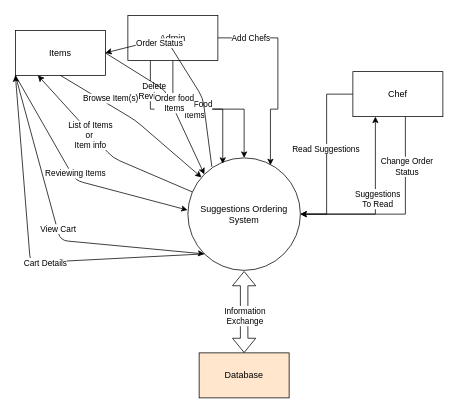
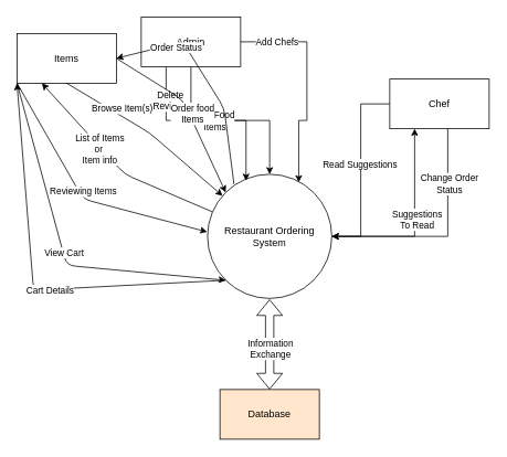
  <mxCell id="0" />
  <mxCell id="1" parent="0" />
  <mxCell id="2" style="edgeStyle=orthogonalEdgeStyle;rounded=0;orthogonalLoop=1;jettySize=auto;html=1;entryX=0.25;entryY=1;entryDx=0;entryDy=0;endArrow=classic;endFill=1;targetPerimeterSpacing=1;strokeWidth=1;" edge="1" parent="1" source="4" target="17"><mxGeometry relative="1" as="geometry" /></mxCell>
  <mxCell id="3" value="Suggestions&lt;br&gt;To Read" style="edgeLabel;html=1;align=center;verticalAlign=middle;resizable=0;points=[];" vertex="1" connectable="0" parent="2"><mxGeometry x="0.048" y="-2" relative="1" as="geometry"><mxPoint as="offset" /></mxGeometry></mxCell>
- <mxCell id="4" value="Suggestions Ordering System" style="ellipse;whiteSpace=wrap;html=1;aspect=fixed;" vertex="1" parent="1"><mxGeometry x="250" y="210" width="150" height="150" as="geometry" /></mxCell>
+ <mxCell id="4" value="Restaurant Ordering System" style="ellipse;whiteSpace=wrap;html=1;aspect=fixed;" vertex="1" parent="1"><mxGeometry x="250" y="210" width="150" height="150" as="geometry" /></mxCell>
  <mxCell id="5" value="Items" style="rounded=0;whiteSpace=wrap;html=1;" vertex="1" parent="1"><mxGeometry x="20" y="40" width="120" height="60" as="geometry" /></mxCell>
  <mxCell id="6" style="edgeStyle=orthogonalEdgeStyle;rounded=0;orthogonalLoop=1;jettySize=auto;html=1;endArrow=classic;endFill=1;targetPerimeterSpacing=1;strokeWidth=1;exitX=0.25;exitY=1;exitDx=0;exitDy=0;entryX=0.31;entryY=0.052;entryDx=0;entryDy=0;entryPerimeter=0;" edge="1" parent="1" source="12" target="4"><mxGeometry relative="1" as="geometry"><mxPoint x="295" y="170" as="targetPoint" /></mxGeometry></mxCell>
  <mxCell id="7" value="Delete &lt;br&gt;Reviews" style="edgeLabel;html=1;align=center;verticalAlign=middle;resizable=0;points=[];" vertex="1" connectable="0" parent="6"><mxGeometry x="-0.364" y="1" relative="1" as="geometry"><mxPoint x="-6" y="-24" as="offset" /></mxGeometry></mxCell>
  <mxCell id="8" style="edgeStyle=orthogonalEdgeStyle;rounded=0;orthogonalLoop=1;jettySize=auto;html=1;entryX=0.5;entryY=0;entryDx=0;entryDy=0;endArrow=classic;endFill=1;targetPerimeterSpacing=1;strokeWidth=1;" edge="1" parent="1" source="12" target="4"><mxGeometry relative="1" as="geometry" /></mxCell>
  <mxCell id="9" value="Add Food&lt;br&gt;Items" style="edgeLabel;html=1;align=center;verticalAlign=middle;resizable=0;points=[];" vertex="1" connectable="0" parent="8"><mxGeometry x="-0.176" relative="1" as="geometry"><mxPoint as="offset" /></mxGeometry></mxCell>
  <mxCell id="10" style="edgeStyle=orthogonalEdgeStyle;rounded=0;orthogonalLoop=1;jettySize=auto;html=1;entryX=0.734;entryY=0.065;entryDx=0;entryDy=0;entryPerimeter=0;endArrow=classic;endFill=1;targetPerimeterSpacing=1;strokeWidth=1;" edge="1" parent="1" source="12" target="4"><mxGeometry relative="1" as="geometry"><Array as="points"><mxPoint x="370" y="145" /><mxPoint x="360" y="145" /></Array></mxGeometry></mxCell>
  <mxCell id="11" value="Add Chefs" style="edgeLabel;html=1;align=center;verticalAlign=middle;resizable=0;points=[];" vertex="1" connectable="0" parent="10"><mxGeometry x="-0.666" relative="1" as="geometry"><mxPoint as="offset" /></mxGeometry></mxCell>
  <mxCell id="12" value="Admin" style="rounded=0;whiteSpace=wrap;html=1;" vertex="1" parent="1"><mxGeometry x="170" y="20" width="120" height="60" as="geometry" /></mxCell>
  <mxCell id="13" style="edgeStyle=orthogonalEdgeStyle;rounded=0;orthogonalLoop=1;jettySize=auto;html=1;entryX=1;entryY=0.5;entryDx=0;entryDy=0;endArrow=classic;endFill=1;targetPerimeterSpacing=1;strokeWidth=1;" edge="1" parent="1" source="17" target="4"><mxGeometry relative="1" as="geometry" /></mxCell>
  <mxCell id="14" value="Read Suggestions" style="edgeLabel;html=1;align=center;verticalAlign=middle;resizable=0;points=[];" vertex="1" connectable="0" parent="13"><mxGeometry x="-0.068" y="-2" relative="1" as="geometry"><mxPoint as="offset" /></mxGeometry></mxCell>
  <mxCell id="15" style="edgeStyle=orthogonalEdgeStyle;rounded=0;orthogonalLoop=1;jettySize=auto;html=1;entryX=1;entryY=0.5;entryDx=0;entryDy=0;endArrow=classic;endFill=1;targetPerimeterSpacing=1;strokeWidth=1;" edge="1" parent="1" source="17" target="4"><mxGeometry relative="1" as="geometry"><Array as="points"><mxPoint x="540" y="285" /></Array></mxGeometry></mxCell>
  <mxCell id="16" value="Change Order&lt;br&gt;Status" style="edgeLabel;html=1;align=center;verticalAlign=middle;resizable=0;points=[];" vertex="1" connectable="0" parent="15"><mxGeometry x="-0.512" y="1" relative="1" as="geometry"><mxPoint as="offset" /></mxGeometry></mxCell>
  <mxCell id="17" value="Chef" style="rounded=0;whiteSpace=wrap;html=1;" vertex="1" parent="1"><mxGeometry x="470" y="95" width="120" height="60" as="geometry" /></mxCell>
  <mxCell id="18" value="" style="endArrow=classic;html=1;exitX=0.5;exitY=1;exitDx=0;exitDy=0;" edge="1" parent="1" source="5" target="4"><mxGeometry width="50" height="50" relative="1" as="geometry"><mxPoint x="330" y="280" as="sourcePoint" /><mxPoint x="380" y="230" as="targetPoint" /><Array as="points"><mxPoint x="180" y="160" /></Array></mxGeometry></mxCell>
  <mxCell id="19" value="Browse Item(s)" style="edgeLabel;html=1;align=center;verticalAlign=middle;resizable=0;points=[];" vertex="1" connectable="0" parent="18"><mxGeometry x="-0.183" y="3" relative="1" as="geometry"><mxPoint x="-17" y="-16" as="offset" /></mxGeometry></mxCell>
  <mxCell id="20" value="" style="endArrow=classic;html=1;entryX=0.25;entryY=1;entryDx=0;entryDy=0;" edge="1" parent="1" source="4" target="5"><mxGeometry width="50" height="50" relative="1" as="geometry"><mxPoint x="260" y="270" as="sourcePoint" /><mxPoint x="285.138" y="293.816" as="targetPoint" /><Array as="points"><mxPoint x="150" y="210" /></Array></mxGeometry></mxCell>
  <mxCell id="21" value="List of Items&lt;br&gt;or&amp;nbsp;&lt;br&gt;Item info" style="edgeLabel;html=1;align=center;verticalAlign=middle;resizable=0;points=[];" vertex="1" connectable="0" parent="20"><mxGeometry x="-0.183" y="3" relative="1" as="geometry"><mxPoint x="-36" y="-36" as="offset" /></mxGeometry></mxCell>
  <mxCell id="22" value="" style="endArrow=classic;html=1;exitX=1;exitY=0.5;exitDx=0;exitDy=0;entryX=0;entryY=0;entryDx=0;entryDy=0;targetPerimeterSpacing=1;strokeWidth=1;endFill=1;" edge="1" parent="1" source="5" target="4"><mxGeometry width="50" height="50" relative="1" as="geometry"><mxPoint x="230" y="130" as="sourcePoint" /><mxPoint x="280" y="80" as="targetPoint" /><Array as="points"><mxPoint x="220" y="120" /></Array></mxGeometry></mxCell>
  <mxCell id="23" value="Order food &lt;br&gt;Items" style="edgeLabel;html=1;align=center;verticalAlign=middle;resizable=0;points=[];" vertex="1" connectable="0" parent="22"><mxGeometry x="0.044" y="4" relative="1" as="geometry"><mxPoint as="offset" /></mxGeometry></mxCell>
  <mxCell id="24" value="" style="endArrow=classic;html=1;exitX=0;exitY=1;exitDx=0;exitDy=0;entryX=-0.003;entryY=0.464;entryDx=0;entryDy=0;targetPerimeterSpacing=1;strokeWidth=1;endFill=1;entryPerimeter=0;" edge="1" parent="1" source="5" target="4"><mxGeometry width="50" height="50" relative="1" as="geometry"><mxPoint x="30" y="190" as="sourcePoint" /><mxPoint x="161.967" y="351.967" as="targetPoint" /><Array as="points"><mxPoint x="100" y="240" /></Array></mxGeometry></mxCell>
  <mxCell id="25" value="Reviewing Items" style="edgeLabel;html=1;align=center;verticalAlign=middle;resizable=0;points=[];" vertex="1" connectable="0" parent="24"><mxGeometry x="0.044" y="4" relative="1" as="geometry"><mxPoint x="-5" y="-7" as="offset" /></mxGeometry></mxCell>
  <mxCell id="26" value="Database" style="rounded=0;whiteSpace=wrap;html=1;fillColor=#ffe6cc;" vertex="1" parent="1"><mxGeometry x="265" y="470" width="120" height="60" as="geometry" /></mxCell>
  <mxCell id="27" value="" style="shape=flexArrow;endArrow=classic;startArrow=classic;html=1;targetPerimeterSpacing=1;strokeWidth=1;exitX=0.5;exitY=0;exitDx=0;exitDy=0;" edge="1" parent="1" source="26" target="4"><mxGeometry width="100" height="100" relative="1" as="geometry"><mxPoint x="300" y="410" as="sourcePoint" /><mxPoint x="400" y="310" as="targetPoint" /></mxGeometry></mxCell>
  <mxCell id="28" value="Information&lt;br&gt;Exchange" style="edgeLabel;html=1;align=center;verticalAlign=middle;resizable=0;points=[];" vertex="1" connectable="0" parent="27"><mxGeometry x="0.28" y="1" relative="1" as="geometry"><mxPoint x="1" y="20" as="offset" /></mxGeometry></mxCell>
  <mxCell id="29" value="" style="endArrow=none;html=1;entryX=0;entryY=0;entryDx=0;entryDy=0;targetPerimeterSpacing=1;strokeWidth=1;endFill=0;startArrow=classic;startFill=1;" edge="1" parent="1"><mxGeometry width="50" height="50" relative="1" as="geometry"><mxPoint x="140" y="70" as="sourcePoint" /><mxPoint x="281.967" y="221.967" as="targetPoint" /><Array as="points"><mxPoint x="220" y="50" /><mxPoint x="270" y="130" /></Array></mxGeometry></mxCell>
  <mxCell id="30" value="Order Status" style="edgeLabel;html=1;align=center;verticalAlign=middle;resizable=0;points=[];" vertex="1" connectable="0" parent="29"><mxGeometry x="0.044" y="4" relative="1" as="geometry"><mxPoint x="-43" y="-41" as="offset" /></mxGeometry></mxCell>
  <mxCell id="31" value="" style="endArrow=classic;html=1;exitX=0;exitY=1;exitDx=0;exitDy=0;entryX=0;entryY=1;entryDx=0;entryDy=0;targetPerimeterSpacing=1;strokeWidth=1;endFill=1;" edge="1" parent="1" source="5" target="4"><mxGeometry width="50" height="50" relative="1" as="geometry"><mxPoint x="30" y="110" as="sourcePoint" /><mxPoint x="259.55" y="289.6" as="targetPoint" /><Array as="points"><mxPoint x="80" y="320" /></Array></mxGeometry></mxCell>
  <mxCell id="32" value="View Cart" style="edgeLabel;html=1;align=center;verticalAlign=middle;resizable=0;points=[];" vertex="1" connectable="0" parent="31"><mxGeometry x="0.044" y="4" relative="1" as="geometry"><mxPoint x="-5" y="-7" as="offset" /></mxGeometry></mxCell>
  <mxCell id="33" value="" style="endArrow=none;html=1;entryX=0;entryY=1;entryDx=0;entryDy=0;targetPerimeterSpacing=1;strokeWidth=1;endFill=0;startArrow=classic;startFill=1;exitX=0;exitY=1;exitDx=0;exitDy=0;" edge="1" parent="1" source="5" target="4"><mxGeometry width="50" height="50" relative="1" as="geometry"><mxPoint x="40" y="290" as="sourcePoint" /><mxPoint x="181.967" y="441.967" as="targetPoint" /><Array as="points"><mxPoint x="40" y="350" /></Array></mxGeometry></mxCell>
  <mxCell id="34" value="Cart Details" style="edgeLabel;html=1;align=center;verticalAlign=middle;resizable=0;points=[];" vertex="1" connectable="0" parent="33"><mxGeometry x="0.044" y="4" relative="1" as="geometry"><mxPoint x="19" y="4" as="offset" /></mxGeometry></mxCell>
